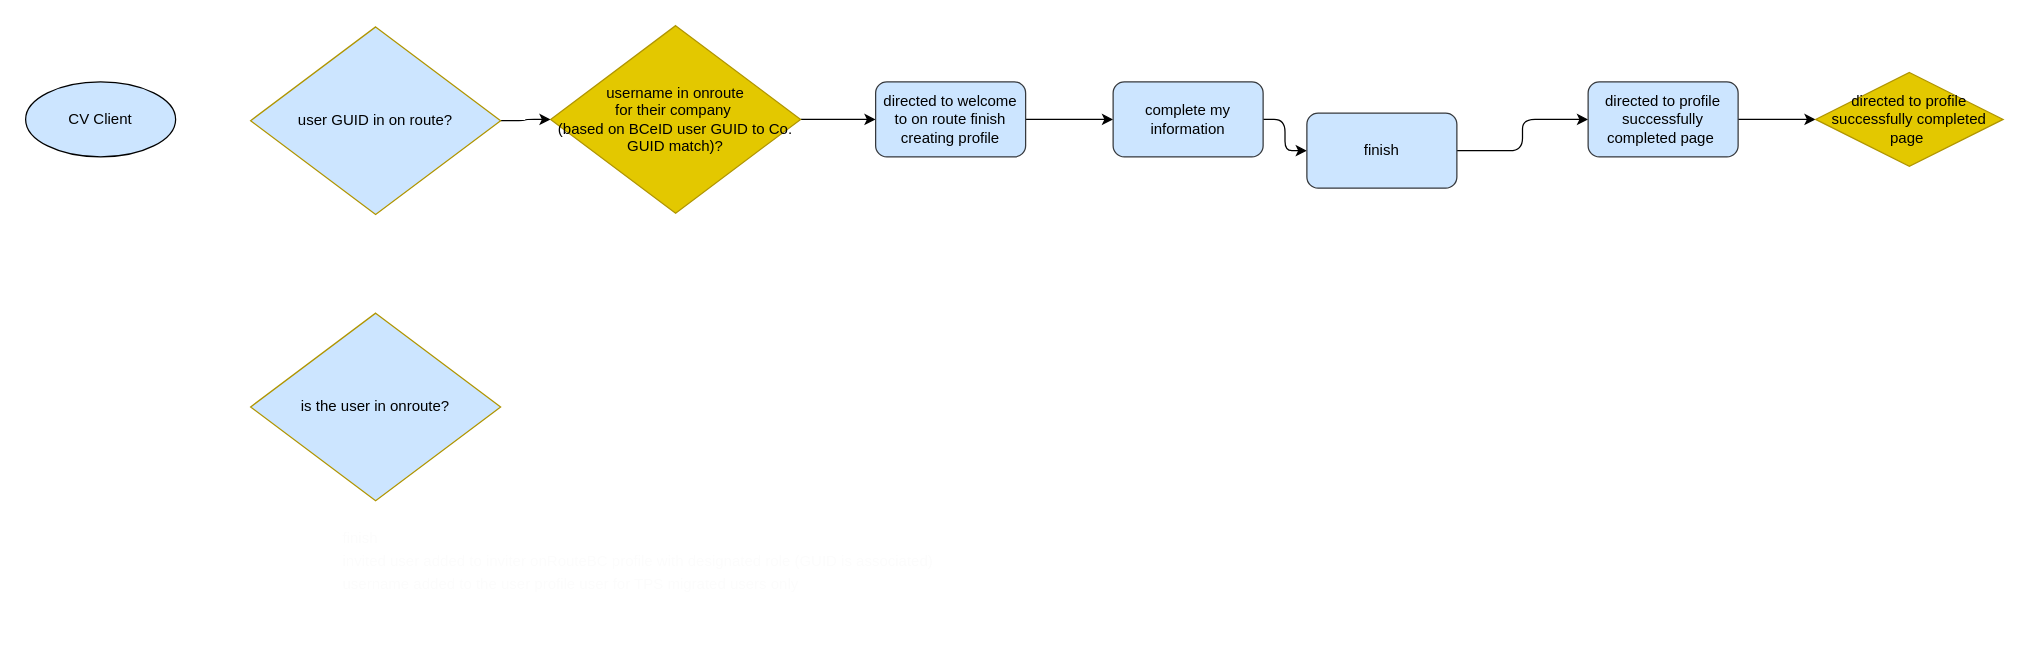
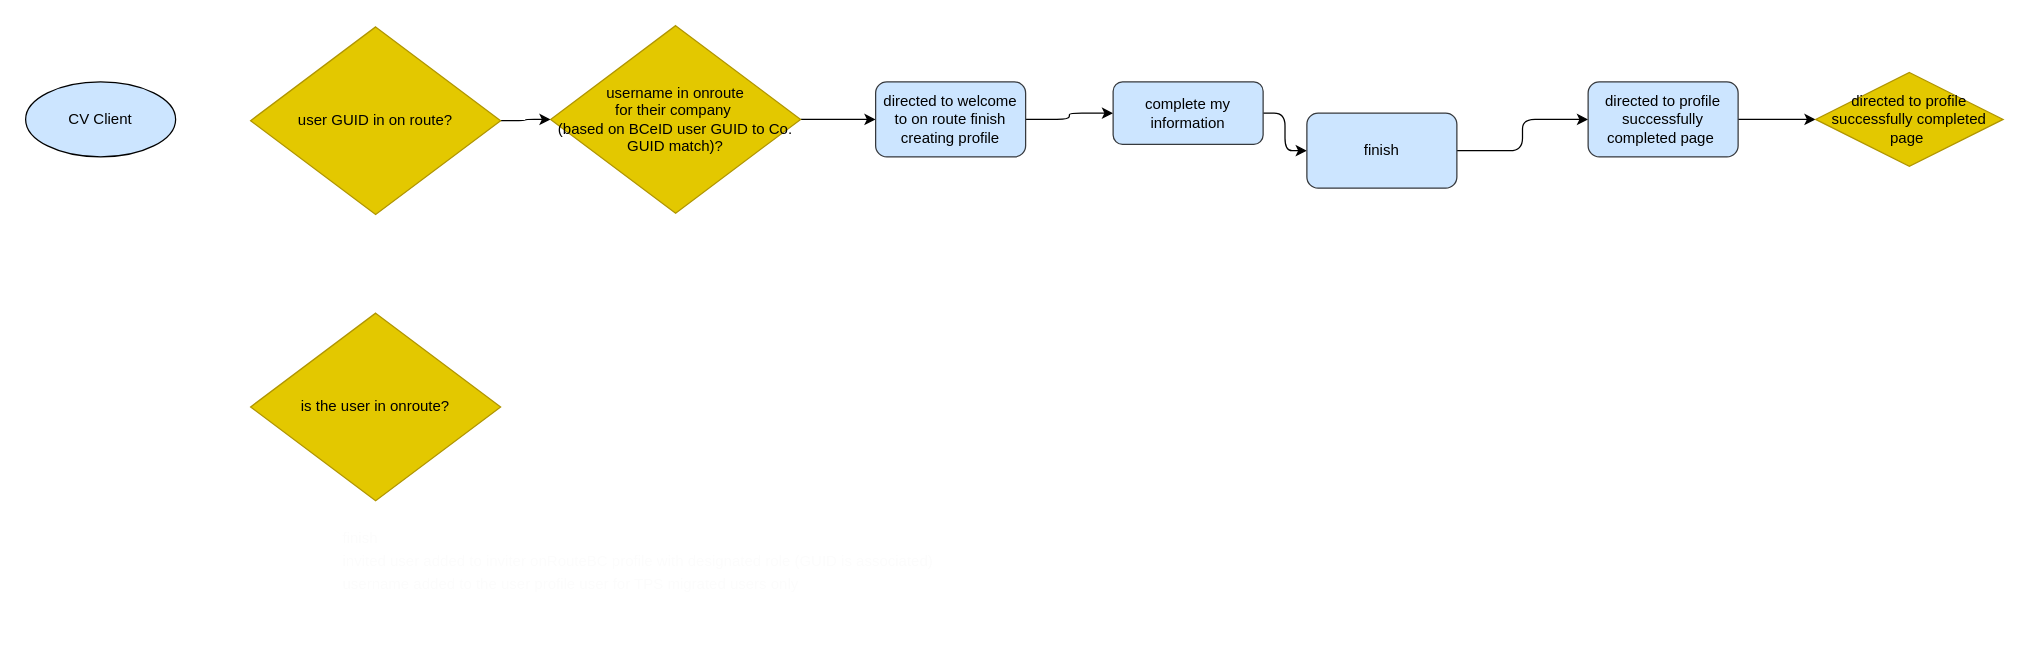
  <mxCell id="0" />
  <mxCell id="1" parent="0" />
  <mxCell id="2" value="CV Client" style="ellipse;whiteSpace=wrap;html=1;fillColor=#cce5ff;strokeColor=#000000;fontColor=#000000;" vertex="1" parent="1"><mxGeometry x="20" y="65" width="120" height="60" as="geometry" /></mxCell>
  <mxCell id="3" value="" style="edgeStyle=orthogonalEdgeStyle;html=1;" edge="1" parent="1" source="4" target="7"><mxGeometry relative="1" as="geometry" /></mxCell>
- <mxCell id="4" value="user GUID in on route?" style="rhombus;whiteSpace=wrap;html=1;fontFamily=Helvetica;fontSize=12;fontColor=#000000;align=center;strokeColor=#B09500;fillColor=#cce5ff;labelBackgroundColor=none;" vertex="1" parent="1"><mxGeometry x="200" y="21" width="200" height="150" as="geometry" /></mxCell>
- <mxCell id="5" value="is the user in onroute?" style="rhombus;whiteSpace=wrap;html=1;fontFamily=Helvetica;fontSize=12;fontColor=#000000;align=center;strokeColor=#B09500;fillColor=#cce5ff;" vertex="1" parent="1"><mxGeometry x="200" y="250" width="200" height="150" as="geometry" /></mxCell>
+ <mxCell id="4" value="user GUID in on route?" style="rhombus;whiteSpace=wrap;html=1;fontFamily=Helvetica;fontSize=12;fontColor=#000000;align=center;strokeColor=#B09500;fillColor=#e3c800;labelBackgroundColor=none;" vertex="1" parent="1"><mxGeometry x="200" y="21" width="200" height="150" as="geometry" /></mxCell>
+ <mxCell id="5" value="is the user in onroute?" style="rhombus;whiteSpace=wrap;html=1;fontFamily=Helvetica;fontSize=12;fontColor=#000000;align=center;strokeColor=#B09500;fillColor=#e3c800;" vertex="1" parent="1"><mxGeometry x="200" y="250" width="200" height="150" as="geometry" /></mxCell>
  <mxCell id="6" value="" style="edgeStyle=orthogonalEdgeStyle;html=1;fontColor=#FCFCFC;" edge="1" parent="1" source="7" target="10"><mxGeometry relative="1" as="geometry" /></mxCell>
  <mxCell id="7" value="&lt;div style=&quot;&quot;&gt;&lt;span style=&quot;background-color: initial;&quot;&gt;username in onroute&lt;/span&gt;&lt;/div&gt;&lt;div style=&quot;&quot;&gt;&lt;span style=&quot;background-color: initial;&quot;&gt;for their company&amp;nbsp;&lt;/span&gt;&lt;/div&gt;&lt;div style=&quot;&quot;&gt;&lt;span style=&quot;background-color: initial;&quot;&gt;(based on BCeID user GUID to Co. GUID match)?&lt;/span&gt;&lt;/div&gt;" style="rhombus;whiteSpace=wrap;html=1;fontFamily=Helvetica;fontSize=12;fontColor=#000000;align=center;strokeColor=#B09500;fillColor=#e3c800;labelBackgroundColor=none;" vertex="1" parent="1"><mxGeometry x="440" y="20" width="200" height="150" as="geometry" /></mxCell>
  <mxCell id="8" value="&lt;br&gt;&lt;table style=&quot;caret-color: rgb(0, 0, 0); font-style: normal; font-variant-caps: normal; font-weight: 400; letter-spacing: normal; text-align: start; text-transform: none; word-spacing: 0px; -webkit-text-stroke-width: 0px; text-decoration: none; width: 776.156px;&quot;&gt;&lt;tbody&gt;&lt;tr&gt;&lt;td style=&quot;padding: 0px;&quot;&gt;&lt;div&gt;&lt;font color=&quot;#fcfcfc&quot;&gt;finish&lt;/font&gt;&lt;/div&gt;&lt;/td&gt;&lt;/tr&gt;&lt;/tbody&gt;&lt;/table&gt;&lt;table style=&quot;caret-color: rgb(0, 0, 0); font-style: normal; font-variant-caps: normal; font-weight: 400; letter-spacing: normal; text-align: start; text-transform: none; word-spacing: 0px; -webkit-text-stroke-width: 0px; text-decoration: none; width: 776.156px;&quot;&gt;&lt;tbody&gt;&lt;tr&gt;&lt;td style=&quot;padding: 0px;&quot;&gt;&lt;div&gt;&lt;font color=&quot;#fcfcfc&quot;&gt;invited user added to inviter onRouteBC profile with designated role (GUID is associated)&lt;/font&gt;&lt;/div&gt;&lt;/td&gt;&lt;/tr&gt;&lt;/tbody&gt;&lt;/table&gt;&lt;table style=&quot;caret-color: rgb(0, 0, 0); font-style: normal; font-variant-caps: normal; font-weight: 400; letter-spacing: normal; text-align: start; text-transform: none; word-spacing: 0px; -webkit-text-stroke-width: 0px; text-decoration: none; width: 776.156px;&quot;&gt;&lt;tbody&gt;&lt;tr&gt;&lt;td style=&quot;padding: 0px;&quot;&gt;&lt;div&gt;&lt;font color=&quot;#fcfcfc&quot;&gt;username added to the&amp;nbsp;user profile user for TPS migrated users only&lt;/font&gt;&lt;/div&gt;&lt;/td&gt;&lt;/tr&gt;&lt;/tbody&gt;&lt;/table&gt;" style="text;whiteSpace=wrap;html=1;" vertex="1" parent="1"><mxGeometry x="270" y="400" width="560" height="110" as="geometry" /></mxCell>
  <mxCell id="9" value="" style="edgeStyle=orthogonalEdgeStyle;html=1;fontColor=#000000;" edge="1" parent="1" source="10" target="12"><mxGeometry relative="1" as="geometry" /></mxCell>
  <mxCell id="10" value="&lt;span style=&quot;text-align: start; caret-color: rgb(0, 0, 0);&quot;&gt;directed to welcome to on route finish creating profile&lt;br&gt;&lt;/span&gt;" style="rounded=1;html=1;fillColor=#cce5ff;strokeColor=#36393d;labelBackgroundColor=none;fontColor=#000000;horizontal=1;whiteSpace=wrap;verticalAlign=middle;" vertex="1" parent="1"><mxGeometry x="700" y="65" width="120" height="60" as="geometry" /></mxCell>
  <mxCell id="11" value="" style="edgeStyle=orthogonalEdgeStyle;html=1;fontColor=#000000;" edge="1" parent="1" source="12" target="14"><mxGeometry relative="1" as="geometry" /></mxCell>
- <mxCell id="12" value="&lt;span style=&quot;text-align: start; caret-color: rgb(0, 0, 0);&quot;&gt;complete my information&lt;br&gt;&lt;/span&gt;" style="rounded=1;whiteSpace=wrap;html=1;fillColor=#cce5ff;strokeColor=#36393d;fontColor=#000000;labelBackgroundColor=none;" vertex="1" parent="1"><mxGeometry x="890" y="65" width="120" height="60" as="geometry" /></mxCell>
+ <mxCell id="12" value="&lt;span style=&quot;text-align: start; caret-color: rgb(0, 0, 0);&quot;&gt;complete my information&lt;br&gt;&lt;/span&gt;" style="rounded=1;whiteSpace=wrap;html=1;fillColor=#cce5ff;strokeColor=#36393d;fontColor=#000000;labelBackgroundColor=none;" vertex="1" parent="1"><mxGeometry x="890" y="65" width="120" height="50" as="geometry" /></mxCell>
  <mxCell id="13" value="" style="edgeStyle=orthogonalEdgeStyle;html=1;fontColor=#000000;" edge="1" parent="1" source="14" target="16"><mxGeometry relative="1" as="geometry" /></mxCell>
  <mxCell id="14" value="finish" style="rounded=1;whiteSpace=wrap;html=1;fillColor=#cce5ff;strokeColor=#36393d;fontColor=#000000;labelBackgroundColor=none;" vertex="1" parent="1"><mxGeometry x="1045" y="90" width="120" height="60" as="geometry" /></mxCell>
  <mxCell id="15" value="" style="edgeStyle=orthogonalEdgeStyle;html=1;fontColor=#000000;" edge="1" parent="1" source="16" target="17"><mxGeometry relative="1" as="geometry" /></mxCell>
  <mxCell id="16" value="directed to profile successfully completed page&amp;nbsp;" style="rounded=1;whiteSpace=wrap;html=1;fillColor=#cce5ff;strokeColor=#36393d;fontColor=#000000;labelBackgroundColor=none;" vertex="1" parent="1"><mxGeometry x="1270" y="65" width="120" height="60" as="geometry" /></mxCell>
  <mxCell id="17" value="directed to profile successfully completed page&amp;nbsp;" style="rhombus;whiteSpace=wrap;html=1;fontFamily=Helvetica;fontSize=12;align=center;strokeColor=#B09500;fillColor=#e3c800;fontColor=#000000;aspect=fixed;" vertex="1" parent="1"><mxGeometry x="1452" y="57.5" width="150" height="75" as="geometry" /></mxCell>
